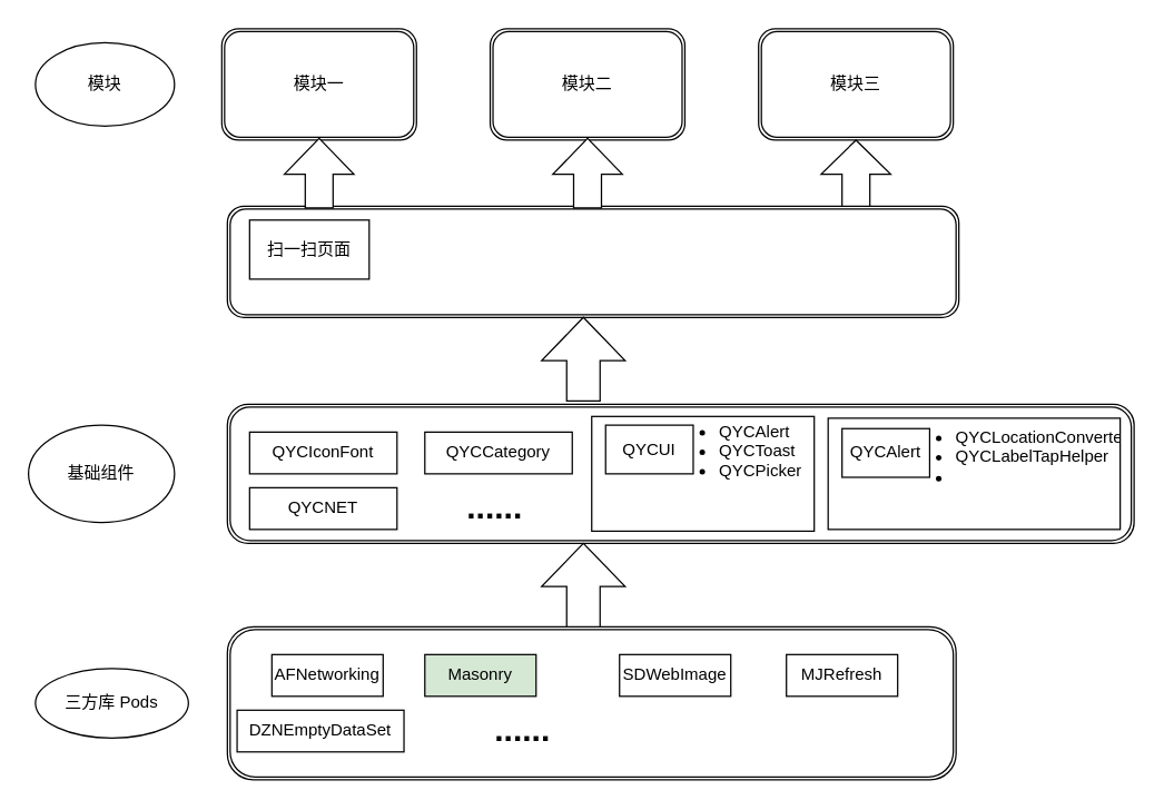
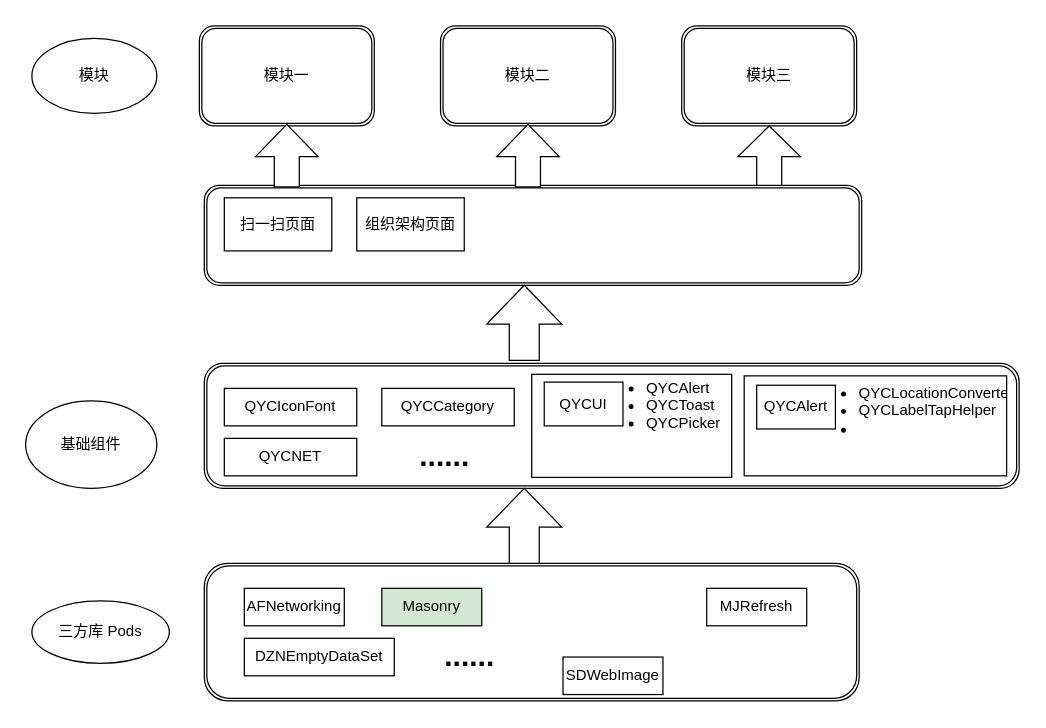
  <mxCell id="0" />
  <mxCell id="1" parent="0" />
  <mxCell id="2" value="" style="shape=ext;double=1;rounded=1;whiteSpace=wrap;html=1;arcSize=17;" vertex="1" parent="1"><mxGeometry x="163" y="450" width="524" height="110" as="geometry" /></mxCell>
  <mxCell id="3" value="" style="shape=ext;double=1;rounded=1;whiteSpace=wrap;html=1;" vertex="1" parent="1"><mxGeometry x="163" y="290" width="652" height="100" as="geometry" /></mxCell>
  <mxCell id="4" value="" style="shape=ext;double=1;rounded=1;whiteSpace=wrap;html=1;" vertex="1" parent="1"><mxGeometry x="163" y="147.5" width="526" height="80" as="geometry" /></mxCell>
  <mxCell id="5" value="模块一" style="shape=ext;double=1;rounded=1;whiteSpace=wrap;html=1;" vertex="1" parent="1"><mxGeometry x="159" y="20" width="140" height="80" as="geometry" /></mxCell>
  <mxCell id="6" value="AFNetworking" style="rounded=0;whiteSpace=wrap;html=1;" vertex="1" parent="1"><mxGeometry x="195" y="470" width="80" height="30" as="geometry" /></mxCell>
  <mxCell id="7" value="Masonry" style="rounded=0;whiteSpace=wrap;html=1;fillColor=#d5e8d4;" vertex="1" parent="1"><mxGeometry x="305" y="470" width="80" height="30" as="geometry" /></mxCell>
- <mxCell id="8" value="SDWebImage" style="rounded=0;whiteSpace=wrap;html=1;" vertex="1" parent="1"><mxGeometry x="445" y="470" width="80" height="30" as="geometry" /></mxCell>
+ <mxCell id="8" value="SDWebImage" style="rounded=0;whiteSpace=wrap;html=1;" vertex="1" parent="1"><mxGeometry x="450" y="525" width="80" height="30" as="geometry" /></mxCell>
  <mxCell id="9" value="MJRefresh" style="rounded=0;whiteSpace=wrap;html=1;" vertex="1" parent="1"><mxGeometry x="565" y="470" width="80" height="30" as="geometry" /></mxCell>
  <mxCell id="10" value="" style="shape=singleArrow;direction=north;whiteSpace=wrap;html=1;arrowWidth=0.4;arrowSize=0.517;" vertex="1" parent="1"><mxGeometry x="389" y="390" width="60" height="60" as="geometry" /></mxCell>
  <mxCell id="11" value="&lt;span&gt;三方库 Pods&lt;/span&gt;" style="ellipse;whiteSpace=wrap;html=1;" vertex="1" parent="1"><mxGeometry x="25" y="480" width="110" height="50" as="geometry" /></mxCell>
- <mxCell id="12" value="DZNEmptyDataSet" style="rounded=0;whiteSpace=wrap;html=1;" vertex="1" parent="1"><mxGeometry x="170" y="510" width="120" height="30" as="geometry" /></mxCell>
- <mxCell id="13" value="基础组件" style="ellipse;whiteSpace=wrap;html=1;" vertex="1" parent="1"><mxGeometry x="20" y="305" width="105" height="70" as="geometry" /></mxCell>
+ <mxCell id="12" value="DZNEmptyDataSet" style="rounded=0;whiteSpace=wrap;html=1;" vertex="1" parent="1"><mxGeometry x="195" y="510" width="120" height="30" as="geometry" /></mxCell>
+ <mxCell id="13" value="基础组件" style="ellipse;whiteSpace=wrap;html=1;" vertex="1" parent="1"><mxGeometry x="20" y="320" width="105" height="70" as="geometry" /></mxCell>
  <mxCell id="14" value="&lt;span&gt;模块二&lt;/span&gt;" style="shape=ext;double=1;rounded=1;whiteSpace=wrap;html=1;" vertex="1" parent="1"><mxGeometry x="352" y="20" width="140" height="80" as="geometry" /></mxCell>
  <mxCell id="15" value="&lt;span&gt;模块三&lt;/span&gt;" style="shape=ext;double=1;rounded=1;whiteSpace=wrap;html=1;" vertex="1" parent="1"><mxGeometry x="545" y="20" width="140" height="80" as="geometry" /></mxCell>
  <mxCell id="16" value="模块" style="ellipse;whiteSpace=wrap;html=1;" vertex="1" parent="1"><mxGeometry x="25" y="30" width="100" height="60" as="geometry" /></mxCell>
  <mxCell id="17" value="" style="shape=singleArrow;direction=north;whiteSpace=wrap;html=1;arrowWidth=0.4;arrowSize=0.517;" vertex="1" parent="1"><mxGeometry x="389" y="227.5" width="60" height="60" as="geometry" /></mxCell>
  <mxCell id="18" value="QYCIconFont" style="rounded=0;whiteSpace=wrap;html=1;" vertex="1" parent="1"><mxGeometry x="179" y="310" width="106" height="30" as="geometry" /></mxCell>
  <mxCell id="19" value="QYCCategory" style="rounded=0;whiteSpace=wrap;html=1;" vertex="1" parent="1"><mxGeometry x="305" y="310" width="106" height="30" as="geometry" /></mxCell>
  <mxCell id="20" value="QYCNET" style="rounded=0;whiteSpace=wrap;html=1;" vertex="1" parent="1"><mxGeometry x="179" y="350" width="106" height="30" as="geometry" /></mxCell>
  <mxCell id="21" value="" style="rounded=0;whiteSpace=wrap;html=1;" vertex="1" parent="1"><mxGeometry x="425" y="298.75" width="160" height="82.5" as="geometry" /></mxCell>
  <mxCell id="22" value="QYCUI" style="rounded=0;whiteSpace=wrap;html=1;" vertex="1" parent="1"><mxGeometry x="435" y="305" width="63" height="35" as="geometry" /></mxCell>
  <mxCell id="23" value="&lt;ul&gt;&lt;li&gt;QYCAlert&lt;/li&gt;&lt;li&gt;QYCToast&lt;/li&gt;&lt;li&gt;QYCPicker&lt;/li&gt;&lt;/ul&gt;" style="text;strokeColor=none;fillColor=none;html=1;whiteSpace=wrap;verticalAlign=middle;overflow=hidden;" vertex="1" parent="1"><mxGeometry x="475" y="287.5" width="110" height="70" as="geometry" /></mxCell>
  <mxCell id="24" value="" style="rounded=0;whiteSpace=wrap;html=1;" vertex="1" parent="1"><mxGeometry x="595" y="300" width="210" height="80" as="geometry" /></mxCell>
  <mxCell id="25" value="QYCAlert" style="rounded=0;whiteSpace=wrap;html=1;" vertex="1" parent="1"><mxGeometry x="605" y="307.5" width="63" height="35" as="geometry" /></mxCell>
  <mxCell id="26" value="&lt;ul&gt;&lt;li&gt;QYCLocationConverter&lt;/li&gt;&lt;li&gt;QYCLabelTapHelper&lt;/li&gt;&lt;li&gt;&lt;br&gt;&lt;/li&gt;&lt;/ul&gt;" style="text;strokeColor=none;fillColor=none;html=1;whiteSpace=wrap;verticalAlign=middle;overflow=hidden;" vertex="1" parent="1"><mxGeometry x="645" y="287.5" width="160" height="80" as="geometry" /></mxCell>
  <mxCell id="27" value="......" style="text;strokeColor=none;fillColor=none;html=1;fontSize=24;fontStyle=1;verticalAlign=middle;align=center;" vertex="1" parent="1"><mxGeometry x="325" y="505" width="100" height="40" as="geometry" /></mxCell>
  <mxCell id="28" value="......" style="text;strokeColor=none;fillColor=none;html=1;fontSize=24;fontStyle=1;verticalAlign=middle;align=center;" vertex="1" parent="1"><mxGeometry x="305" y="345" width="100" height="40" as="geometry" /></mxCell>
  <mxCell id="29" value="扫一扫页面" style="rounded=0;whiteSpace=wrap;html=1;" vertex="1" parent="1"><mxGeometry x="179" y="157.5" width="86" height="42.5" as="geometry" /></mxCell>
+ <mxCell id="30" value="组织架构页面" style="rounded=0;whiteSpace=wrap;html=1;" vertex="1" parent="1"><mxGeometry x="285" y="157.5" width="86" height="42.5" as="geometry" /></mxCell>
  <mxCell id="31" value="" style="shape=singleArrow;direction=north;whiteSpace=wrap;html=1;arrowWidth=0.4;arrowSize=0.517;" vertex="1" parent="1"><mxGeometry x="204" y="98.75" width="50" height="50" as="geometry" /></mxCell>
  <mxCell id="32" value="" style="shape=singleArrow;direction=north;whiteSpace=wrap;html=1;arrowWidth=0.4;arrowSize=0.517;" vertex="1" parent="1"><mxGeometry x="397" y="98.75" width="50" height="50" as="geometry" /></mxCell>
  <mxCell id="33" value="" style="shape=singleArrow;direction=north;whiteSpace=wrap;html=1;arrowWidth=0.4;arrowSize=0.517;" vertex="1" parent="1"><mxGeometry x="590" y="100" width="50" height="47.5" as="geometry" /></mxCell>
